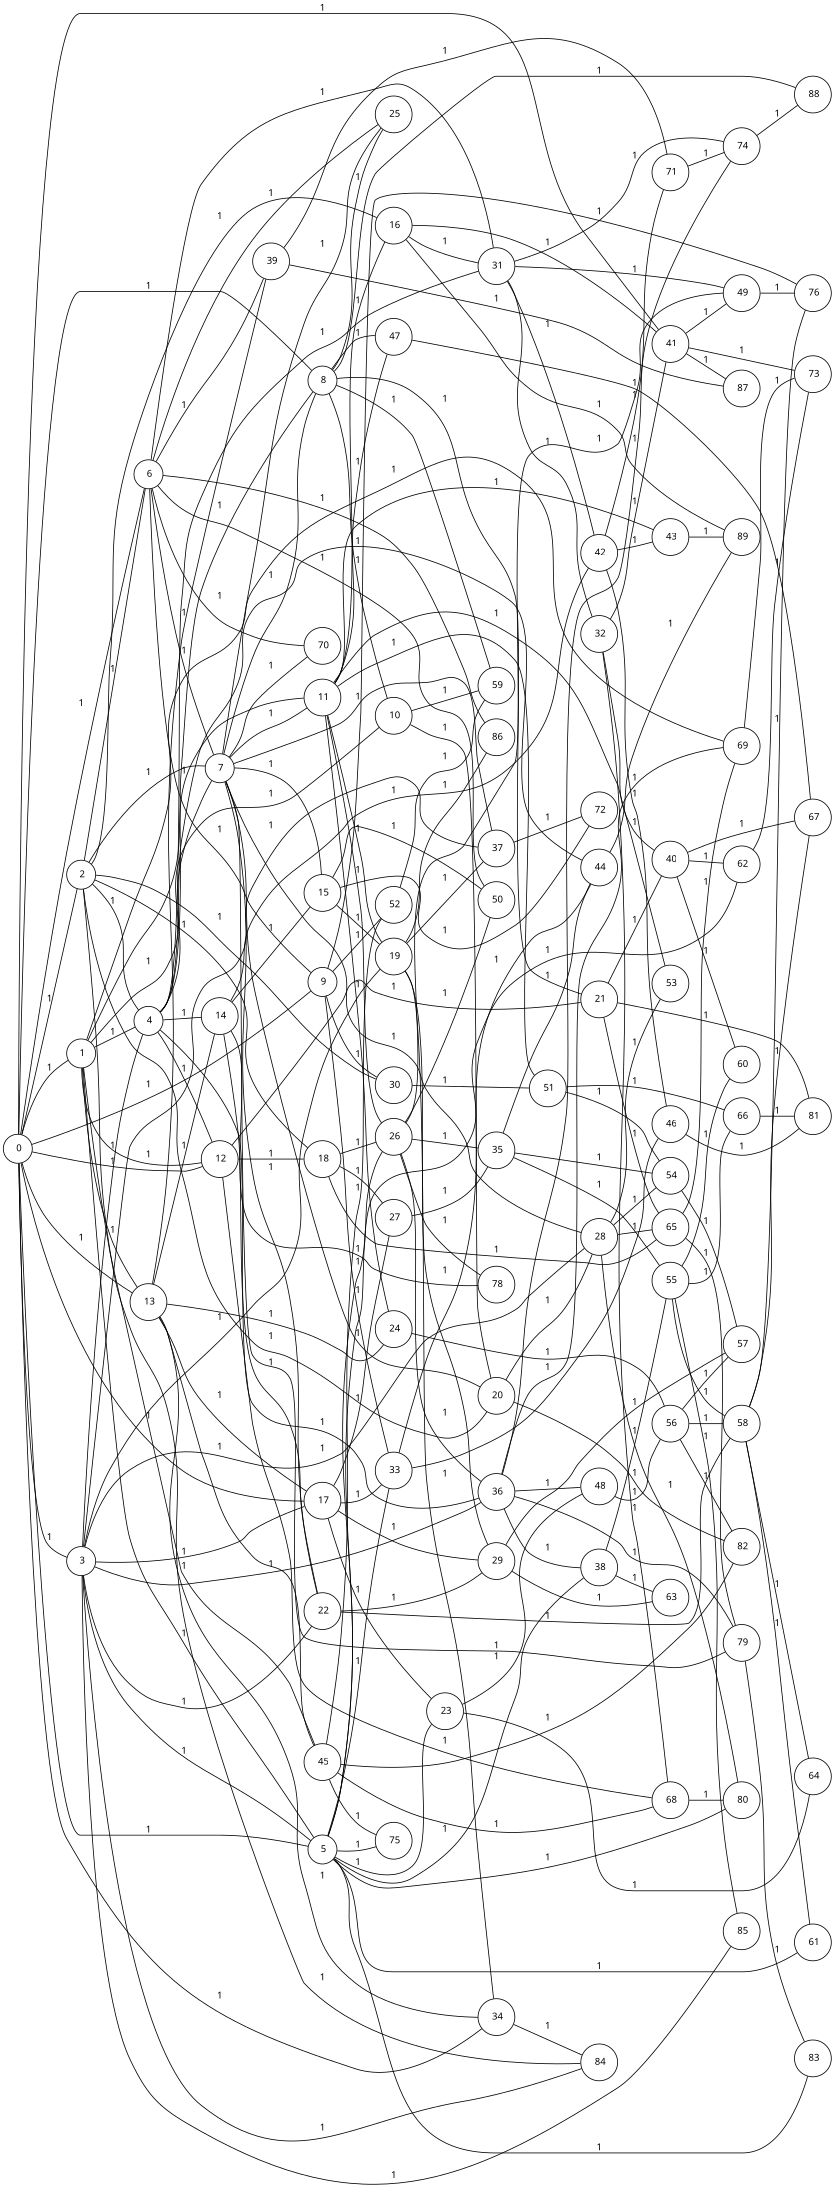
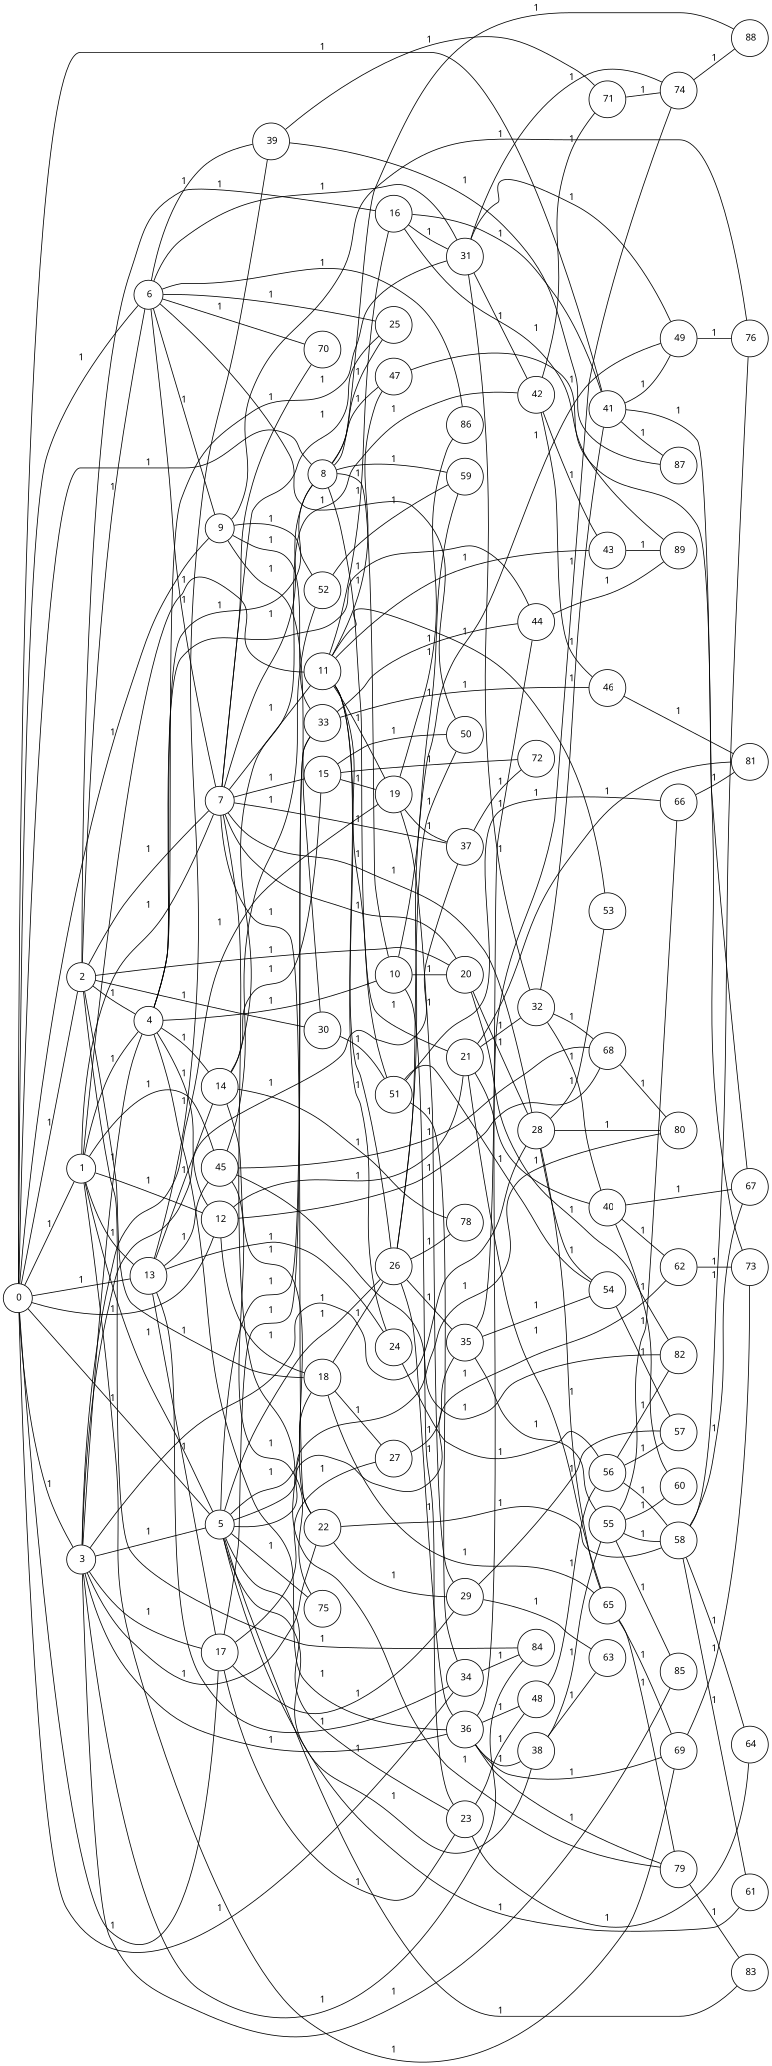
  graph {
    fixedsize="true;"
    fontname="Noto Sans"
    rankdir=LR
    node [color=black fontname="Noto Sans" fontsize=12 hight=.12 shape=circle]
    edge [fontname="Noto Sans" fontsize=12]
    n1 [label=" 0" width=.12]
    n2 [label=" 1" width=.12]
    n3 [label=" 2" width=.12]
    n4 [label=" 3" width=.12]
    n5 [label=" 5" width=.12]
    n6 [label=" 6" width=.12]
    n7 [label=" 8" width=.12]
    n8 [label=" 9" width=.12]
    n9 [label=" 12" width=.12]
    n10 [label=" 13" width=.12]
    n11 [label=" 17" width=.12]
    n12 [label=" 34" width=.12]
    n13 [label=" 41" width=.12]
    n14 [label=" 4" width=.12]
    n15 [label=" 7" width=.12]
    n16 [label=" 11" width=.12]
    n17 [label=" 45" width=.12]
    n18 [label=" 69" width=.12]
    n19 [label=" 16" width=.12]
    n20 [label=" 18" width=.12]
    n21 [label=" 20" width=.12]
    n22 [label=" 30" width=.12]
    n23 [label=" 84" width=.12]
    n24 [label=" 19" width=.12]
    n25 [label=" 22" width=.12]
    n26 [label=" 28" width=.12]
    n27 [label=" 36" width=.12]
    n28 [label=" 37" width=.12]
    n29 [label=" 85" width=.12]
    n30 [label=" 23" width=.12]
    n31 [label=" 26" width=.12]
    n32 [label=" 33" width=.12]
    n33 [label=" 38" width=.12]
    n34 [label=" 61" width=.12]
    n35 [label=" 62" width=.12]
    n36 [label=" 75" width=.12]
    n37 [label=" 80" width=.12]
    n38 [label=" 83" width=.12]
    n39 [label=" 31" width=.12]
    n40 [label=" 25" width=.12]
    n41 [label=" 39" width=.12]
    n42 [label=" 50" width=.12]
    n43 [label=" 70" width=.12]
    n44 [label=" 86" width=.12]
    n45 [label=" 10" width=.12]
    n46 [label=" 21" width=.12]
    n47 [label=" 47" width=.12]
    n48 [label=" 59" width=.12]
    n49 [label=" 88" width=.12]
    n50 [label=" 52" width=.12]
    n51 [label=" 76" width=.12]
    n52 [label=" 68" width=.12]
    n53 [label=" 14" width=.12]
    n54 [label=" 24" width=.12]
    n55 [label=" 27" width=.12]
    n56 [label=" 29" width=.12]
    n57 [label=" 49" width=.12]
    n58 [label=" 87" width=.12]
    n59 [label=" 73" width=.12]
    n60 [label=" 44" width=.12]
    n61 [label=" 15" width=.12]
    n62 [label=" 79" width=.12]
    n63 [label=" 43" width=.12]
    n64 [label=" 51" width=.12]
    n65 [label=" 53" width=.12]
    n66 [label=" 82" width=.12]
    n67 [label=" 89" width=.12]
    n68 [label=" 65" width=.12]
    n69 [label=" 58" width=.12]
    n70 [label=" 54" width=.12]
    n71 [label=" 48" width=.12]
    n72 [label=" 74" width=.12]
    n73 [label=" 72" width=.12]
    n74 [label=" 42" width=.12]
    n75 [label=" 78" width=.12]
    n76 [label=" 32" width=.12]
    n77 [label=" 64" width=.12]
    n78 [label=" 35" width=.12]
    n79 [label=" 46" width=.12]
    n80 [label=" 63" width=.12]
    n81 [label=" 55" width=.12]
    n82 [label=" 71" width=.12]
    n83 [label=" 40" width=.12]
    n84 [label=" 81" width=.12]
    n85 [label=" 67" width=.12]
    n86 [label=" 56" width=.12]
    n87 [label=" 66" width=.12]
    n88 [label=" 57" width=.12]
    n89 [label=" 60" width=.12]
    n1 -- n2 [label=1]
    n1 -- n3 [label=1]
    n1 -- n4 [label=1]
    n1 -- n5 [label=1]
    n1 -- n6 [label=1]
    n1 -- n7 [label=1]
    n1 -- n8 [label=1]
    n1 -- n9 [label=1]
    n1 -- n10 [label=1]
    n1 -- n11 [label=1]
    n1 -- n12 [label=1]
    n1 -- n13 [label=1]
    n2 -- n5 [label=1]
    n2 -- n9 [label=1]
    n2 -- n10 [label=1]
    n2 -- n14 [label=1]
    n2 -- n15 [label=1]
    n2 -- n16 [label=1]
    n2 -- n17 [label=1]
    n2 -- n18 [label=1]
    n3 -- n6 [label=1]
    n3 -- n14 [label=1]
    n3 -- n15 [label=1]
    n3 -- n19 [label=1]
    n3 -- n20 [label=1]
    n3 -- n21 [label=1]
    n3 -- n22 [label=1]
    n3 -- n23 [label=1]
    n4 -- n5 [label=1]
    n4 -- n11 [label=1]
    n4 -- n14 [label=1]
    n4 -- n23 [label=1]
    n4 -- n24 [label=1]
    n4 -- n25 [label=1]
    n4 -- n26 [label=1]
    n4 -- n27 [label=1]
    n4 -- n28 [label=1]
    n4 -- n29 [label=1]
+   n5 -- n20 [label=1]
    n5 -- n30 [label=1]
    n5 -- n31 [label=1]
    n5 -- n32 [label=1]
    n5 -- n33 [label=1]
    n5 -- n34 [label=1]
    n5 -- n35 [label=1]
    n5 -- n36 [label=1]
    n5 -- n37 [label=1]
    n5 -- n38 [label=1]
    n6 -- n8 [label=1]
    n6 -- n15 [label=1]
    n6 -- n39 [label=1]
    n6 -- n40 [label=1]
    n6 -- n41 [label=1]
    n6 -- n42 [label=1]
    n6 -- n43 [label=1]
    n6 -- n44 [label=1]
    n7 -- n40 [label=1]
    n7 -- n45 [label=1]
    n7 -- n46 [label=1]
    n7 -- n47 [label=1]
    n7 -- n48 [label=1]
    n7 -- n49 [label=1]
    n8 -- n22 [label=1]
    n8 -- n32 [label=1]
    n8 -- n50 [label=1]
    n8 -- n51 [label=1]
    n9 -- n20 [label=1]
    n9 -- n46 [label=1]
    n9 -- n52 [label=1]
    n10 -- n11 [label=1]
    n10 -- n12 [label=1]
    n10 -- n17 [label=1]
    n10 -- n41 [label=1]
    n10 -- n53 [label=1]
    n10 -- n54 [label=1]
    n11 -- n30 [label=1]
    n11 -- n32 [label=1]
    n11 -- n55 [label=1]
    n11 -- n56 [label=1]
    n12 -- n23 [label=1]
    n13 -- n57 [label=1]
    n13 -- n58 [label=1]
    n13 -- n59 [label=1]
    n14 -- n7 [label=1]
    n14 -- n9 [label=1]
    n14 -- n27 [label=1]
    n14 -- n39 [label=1]
    n14 -- n45 [label=1]
    n14 -- n53 [label=1]
    n14 -- n60 [label=1]
    n15 -- n7 [label=1]
    n15 -- n16 [label=1]
    n15 -- n21 [label=1]
    n15 -- n25 [label=1]
    n15 -- n26 [label=1]
    n15 -- n28 [label=1]
    n15 -- n40 [label=1]
    n15 -- n43 [label=1]
    n15 -- n61 [label=1]
    n15 -- n62 [label=1]
    n16 -- n19 [label=1]
    n16 -- n24 [label=1]
    n16 -- n31 [label=1]
    n16 -- n47 [label=1]
    n16 -- n54 [label=1]
    n16 -- n63 [label=1]
    n16 -- n64 [label=1]
    n16 -- n65 [label=1]
    n17 -- n36 [label=1]
    n17 -- n50 [label=1]
    n17 -- n52 [label=1]
    n17 -- n66 [label=1]
    n18 -- n59 [label=1]
    n19 -- n13 [label=1]
    n19 -- n39 [label=1]
    n19 -- n67 [label=1]
    n20 -- n31 [label=1]
    n20 -- n55 [label=1]
    n20 -- n68 [label=1]
    n21 -- n26 [label=1]
    n21 -- n66 [label=1]
    n22 -- n64 [label=1]
-   n24 -- n12 [label=1]
+   n64 -- n12 [label=1]
    n24 -- n28 [label=1]
    n24 -- n44 [label=1]
    n24 -- n56 [label=1]
    n25 -- n56 [label=1]
    n25 -- n69 [label=1]
    n26 -- n37 [label=1]
    n26 -- n65 [label=1]
    n26 -- n68 [label=1]
    n26 -- n70 [label=1]
    n27 -- n18 [label=1]
    n27 -- n33 [label=1]
    n27 -- n62 [label=1]
    n27 -- n71 [label=1]
    n27 -- n72 [label=1]
    n28 -- n73 [label=1]
    n30 -- n71 [label=1]
    n30 -- n77 [label=1]
    n31 -- n27 [label=1]
    n31 -- n42 [label=1]
    n31 -- n57 [label=1]
    n31 -- n75 [label=1]
    n31 -- n78 [label=1]
    n32 -- n60 [label=1]
    n32 -- n79 [label=1]
    n33 -- n80 [label=1]
    n33 -- n81 [label=1]
    n35 -- n59 [label=1]
    n39 -- n57 [label=1]
    n39 -- n72 [label=1]
    n39 -- n74 [label=1]
    n39 -- n76 [label=1]
    n41 -- n58 [label=1]
    n41 -- n82 [label=1]
    n45 -- n21 [label=1]
+   n45 -- n30 [label=1]
    n45 -- n48 [label=1]
    n46 -- n68 [label=1]
+   n46 -- n76 [label=1]
    n46 -- n83 [label=1]
    n46 -- n84 [label=1]
    n47 -- n85 [label=1]
    n50 -- n48 [label=1]
    n52 -- n37 [label=1]
    n53 -- n25 [label=1]
    n53 -- n61 [label=1]
    n53 -- n74 [label=1]
    n53 -- n75 [label=1]
    n54 -- n86 [label=1]
    n55 -- n78 [label=1]
    n56 -- n80 [label=1]
    n56 -- n88 [label=1]
    n57 -- n51 [label=1]
    n60 -- n67 [label=1]
    n61 -- n24 [label=1]
    n61 -- n42 [label=1]
    n61 -- n73 [label=1]
    n62 -- n38 [label=1]
    n63 -- n67 [label=1]
    n64 -- n70 [label=1]
    n64 -- n87 [label=1]
    n68 -- n18 [label=1]
    n68 -- n62 [label=1]
    n69 -- n34 [label=1]
    n69 -- n51 [label=1]
    n69 -- n77 [label=1]
    n69 -- n85 [label=1]
    n70 -- n88 [label=1]
    n71 -- n86 [label=1]
    n72 -- n49 [label=1]
    n74 -- n63 [label=1]
    n74 -- n79 [label=1]
    n74 -- n82 [label=1]
    n76 -- n13 [label=1]
    n76 -- n52 [label=1]
    n76 -- n83 [label=1]
    n78 -- n60 [label=1]
    n78 -- n70 [label=1]
    n78 -- n81 [label=1]
    n79 -- n84 [label=1]
    n81 -- n29 [label=1]
    n81 -- n69 [label=1]
    n81 -- n87 [label=1]
    n81 -- n89 [label=1]
    n82 -- n72 [label=1]
    n83 -- n35 [label=1]
    n83 -- n85 [label=1]
    n83 -- n89 [label=1]
    n86 -- n66 [label=1]
    n86 -- n69 [label=1]
    n86 -- n88 [label=1]
    n87 -- n84 [label=1]
  }
